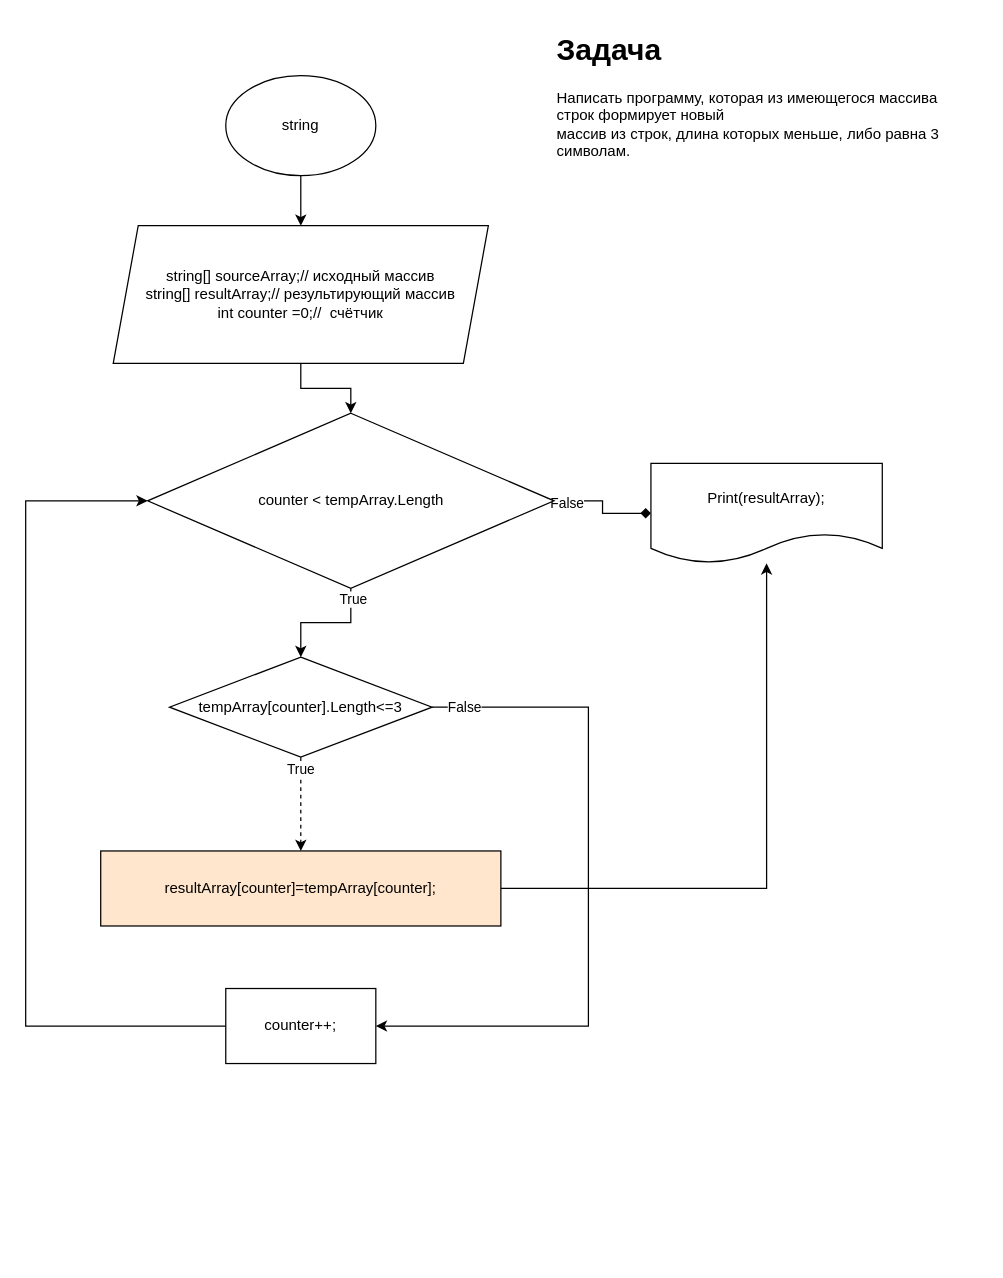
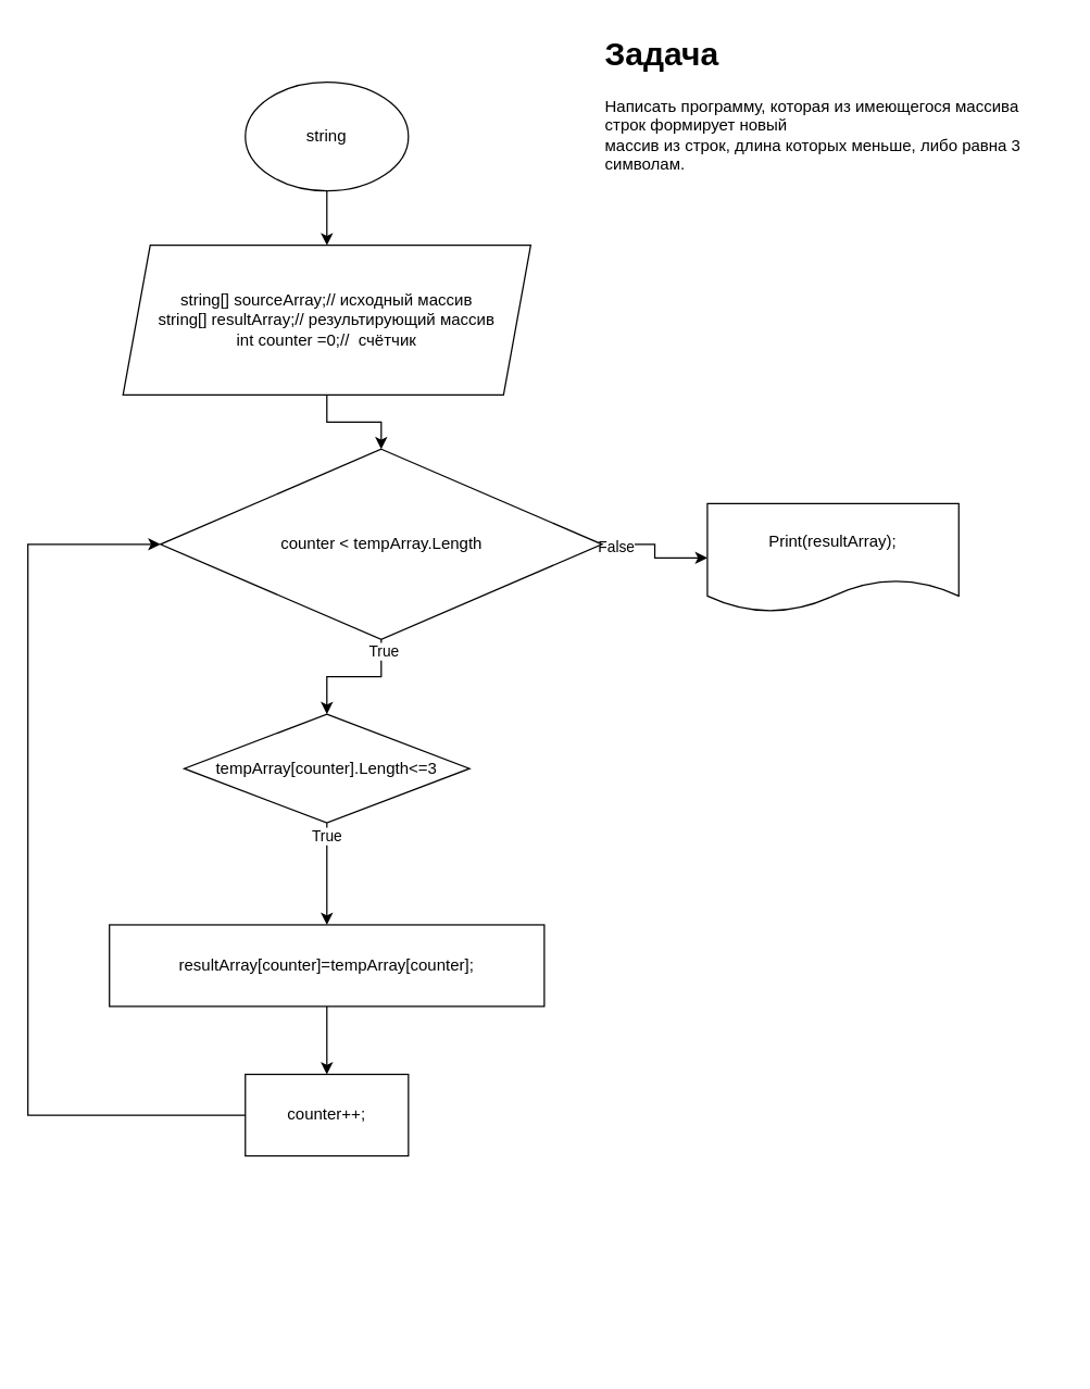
  <mxCell id="0" />
  <mxCell id="1" parent="0" />
  <mxCell id="2" value="" style="edgeStyle=orthogonalEdgeStyle;rounded=0;orthogonalLoop=1;jettySize=auto;html=1;" edge="1" parent="1" source="3" target="6"><mxGeometry relative="1" as="geometry" /></mxCell>
  <mxCell id="3" value="string" style="ellipse;whiteSpace=wrap;html=1;" vertex="1" parent="1"><mxGeometry x="180" y="60" width="120" height="80" as="geometry" /></mxCell>
  <mxCell id="4" value="&lt;h1&gt;Задача&lt;/h1&gt;Написать программу, которая из имеющегося массива строк формирует новый &lt;br/&gt;массив из строк, длина которых меньше, либо равна 3 символам." style="text;html=1;strokeColor=none;fillColor=none;spacing=5;spacingTop=-20;whiteSpace=wrap;overflow=hidden;rounded=0;" vertex="1" parent="1"><mxGeometry x="440" y="20" width="340" height="120" as="geometry" /></mxCell>
  <mxCell id="5" value="" style="edgeStyle=orthogonalEdgeStyle;rounded=0;orthogonalLoop=1;jettySize=auto;html=1;" edge="1" parent="1" source="6" target="11"><mxGeometry relative="1" as="geometry" /></mxCell>
  <mxCell id="6" value="string[] sourceArray;// исходный массив&lt;br&gt;string[] resultArray;// результирующий массив&lt;br&gt;int counter =0;//&amp;nbsp; счётчик" style="shape=parallelogram;perimeter=parallelogramPerimeter;whiteSpace=wrap;html=1;fixedSize=1;" vertex="1" parent="1"><mxGeometry x="90" y="180" width="300" height="110" as="geometry" /></mxCell>
  <mxCell id="7" value="" style="edgeStyle=orthogonalEdgeStyle;rounded=0;orthogonalLoop=1;jettySize=auto;html=1;" edge="1" parent="1" source="11" target="14"><mxGeometry relative="1" as="geometry" /></mxCell>
  <mxCell id="8" value="True" style="edgeLabel;html=1;align=center;verticalAlign=middle;resizable=0;points=[];" vertex="1" connectable="0" parent="7"><mxGeometry x="-0.839" y="1" relative="1" as="geometry"><mxPoint as="offset" /></mxGeometry></mxCell>
- <mxCell id="9" value="" style="edgeStyle=orthogonalEdgeStyle;rounded=0;orthogonalLoop=1;jettySize=auto;html=1;endArrow=diamond;" edge="1" parent="1" source="11" target="21"><mxGeometry relative="1" as="geometry" /></mxCell>
+ <mxCell id="9" value="" style="edgeStyle=orthogonalEdgeStyle;rounded=0;orthogonalLoop=1;jettySize=auto;html=1;" edge="1" parent="1" source="11" target="21"><mxGeometry relative="1" as="geometry" /></mxCell>
  <mxCell id="10" value="False" style="edgeLabel;html=1;align=center;verticalAlign=middle;resizable=0;points=[];" vertex="1" connectable="0" parent="9"><mxGeometry x="-0.797" y="-1" relative="1" as="geometry"><mxPoint x="1" as="offset" /></mxGeometry></mxCell>
  <mxCell id="11" value="counter &amp;lt; tempArray.Length" style="rhombus;whiteSpace=wrap;html=1;" vertex="1" parent="1"><mxGeometry x="117.5" y="330" width="325" height="140" as="geometry" /></mxCell>
- <mxCell id="12" value="" style="edgeStyle=orthogonalEdgeStyle;rounded=0;orthogonalLoop=1;jettySize=auto;html=1;dashed=1;" edge="1" parent="1" source="14" target="16"><mxGeometry relative="1" as="geometry" /></mxCell>
+ <mxCell id="12" value="" style="edgeStyle=orthogonalEdgeStyle;rounded=0;orthogonalLoop=1;jettySize=auto;html=1;" edge="1" parent="1" source="14" target="16"><mxGeometry relative="1" as="geometry" /></mxCell>
  <mxCell id="13" value="True" style="edgeLabel;html=1;align=center;verticalAlign=middle;resizable=0;points=[];" vertex="1" connectable="0" parent="12"><mxGeometry x="-0.771" y="-1" relative="1" as="geometry"><mxPoint as="offset" /></mxGeometry></mxCell>
  <mxCell id="14" value="tempArray[counter].Length&amp;lt;=3" style="rhombus;whiteSpace=wrap;html=1;" vertex="1" parent="1"><mxGeometry x="135" y="525" width="210" height="80" as="geometry" /></mxCell>
- <mxCell id="15" value="" style="edgeStyle=orthogonalEdgeStyle;rounded=0;orthogonalLoop=1;jettySize=auto;html=1;" edge="1" parent="1" source="16" target="21"><mxGeometry relative="1" as="geometry" /></mxCell>
- <mxCell id="16" value="resultArray[counter]=tempArray[counter];" style="whiteSpace=wrap;html=1;fillColor=#ffe6cc;" vertex="1" parent="1"><mxGeometry x="80" y="680" width="320" height="60" as="geometry" /></mxCell>
+ <mxCell id="15" value="" style="edgeStyle=orthogonalEdgeStyle;rounded=0;orthogonalLoop=1;jettySize=auto;html=1;" edge="1" parent="1" source="16" target="17"><mxGeometry relative="1" as="geometry" /></mxCell>
+ <mxCell id="16" value="resultArray[counter]=tempArray[counter];" style="whiteSpace=wrap;html=1;" vertex="1" parent="1"><mxGeometry x="80" y="680" width="320" height="60" as="geometry" /></mxCell>
  <mxCell id="17" value="counter++;" style="whiteSpace=wrap;html=1;" vertex="1" parent="1"><mxGeometry x="180" y="790" width="120" height="60" as="geometry" /></mxCell>
- <mxCell id="18" value="" style="edgeStyle=elbowEdgeStyle;elbow=horizontal;endArrow=classic;html=1;rounded=0;exitX=1;exitY=0.5;exitDx=0;exitDy=0;entryX=1;entryY=0.5;entryDx=0;entryDy=0;" edge="1" parent="1" source="14" target="17"><mxGeometry width="50" height="50" relative="1" as="geometry"><mxPoint x="360" y="970" as="sourcePoint" /><mxPoint x="340" y="1070" as="targetPoint" /><Array as="points"><mxPoint x="470" y="1000" /></Array></mxGeometry></mxCell>
- <mxCell id="19" value="False" style="edgeLabel;html=1;align=center;verticalAlign=middle;resizable=0;points=[];" vertex="1" connectable="0" parent="18"><mxGeometry x="-0.908" y="1" relative="1" as="geometry"><mxPoint as="offset" /></mxGeometry></mxCell>
  <mxCell id="20" value="" style="edgeStyle=elbowEdgeStyle;elbow=horizontal;endArrow=classic;html=1;rounded=0;exitX=0;exitY=0.5;exitDx=0;exitDy=0;" edge="1" parent="1" source="17" target="11"><mxGeometry width="50" height="50" relative="1" as="geometry"><mxPoint x="30" y="1000" as="sourcePoint" /><mxPoint x="80" y="950" as="targetPoint" /><Array as="points"><mxPoint x="20" y="980" /></Array></mxGeometry></mxCell>
  <mxCell id="21" value="Print(resultArray);" style="shape=document;whiteSpace=wrap;html=1;boundedLbl=1;" vertex="1" parent="1"><mxGeometry x="520" y="370" width="185" height="80" as="geometry" /></mxCell>
